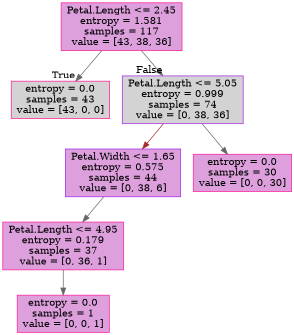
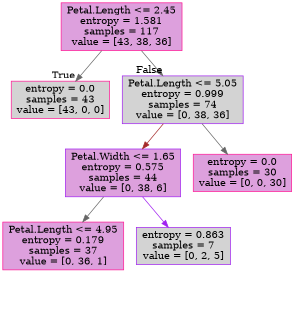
  digraph {
    node [color=deeppink fillcolor=plum shape=box style=filled]
    edge [color=gray40]
    n1 [label="Petal.Length <= 2.45\nentropy = 1.581\nsamples = 117\nvalue = [43, 38, 36]"]
    n2 [fillcolor=lightgrey label="entropy = 0.0\nsamples = 43\nvalue = [43, 0, 0]"]
    n3 [color=purple fillcolor=lightgrey label="Petal.Length <= 5.05\nentropy = 0.999\nsamples = 74\nvalue = [0, 38, 36]"]
    n4 [color=purple label="Petal.Width <= 1.65\nentropy = 0.575\nsamples = 44\nvalue = [0, 38, 6]"]
    n5 [label="entropy = 0.0\nsamples = 30\nvalue = [0, 0, 30]"]
    n6 [label="Petal.Length <= 4.95\nentropy = 0.179\nsamples = 37\nvalue = [0, 36, 1]"]
-   n8 [label="entropy = 0.0\nsamples = 1\nvalue = [0, 0, 1]"]
+   n7 [color=purple fillcolor=lightgrey label="entropy = 0.863\nsamples = 7\nvalue = [0, 2, 5]"]
    n1 -> n2 [headlabel=True labelangle=45 labeldistance=2.5]
    n1 -> n3 [headlabel=False labelangle=-45 labeldistance=2.5]
    n3 -> n4 [color=brown]
    n3 -> n5
    n4 -> n6
-   n6 -> n8
+   n4 -> n7 [color=purple]
  }
